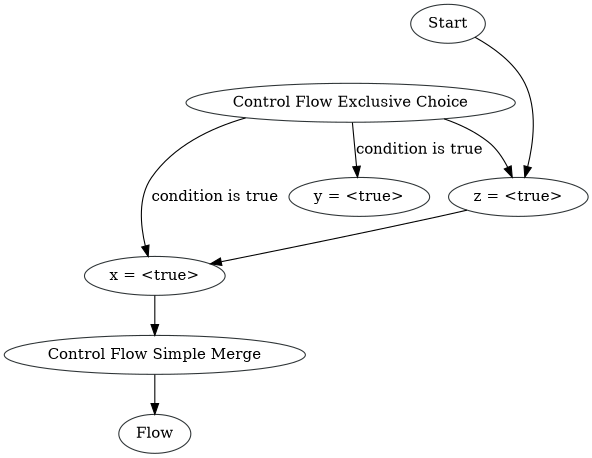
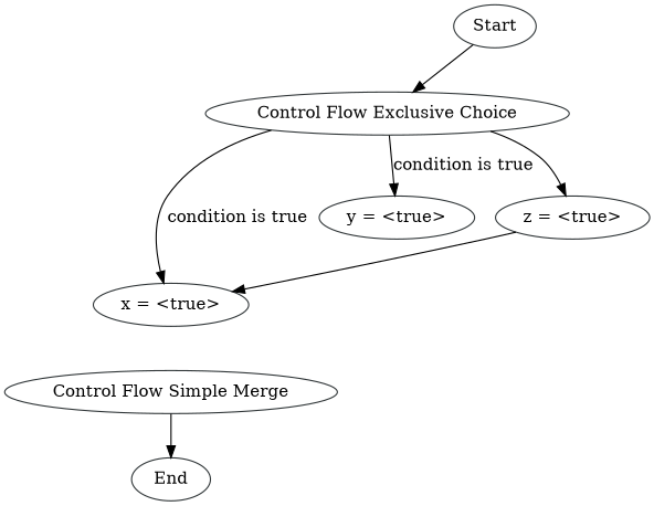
  digraph {
    node [color="#2e3436"]
    n1 [label=Start]
    n2 [label="Control Flow\ Exclusive Choice"]
    n3 [label="x = <true>"]
    n4 [label="y = <true>"]
    n5 [label="z = <true>"]
    n6 [label="Control Flow\ Simple Merge"]
-   n7 [label=Flow]
-   n1 -> n5
+   n7 [label=End]
+   n1 -> n2
    n2 -> n3 [label="condition is true"]
    n2 -> n4 [label="condition is true"]
    n2 -> n5
-   n3 -> n6
    n5 -> n3
    n6 -> n7
  }
